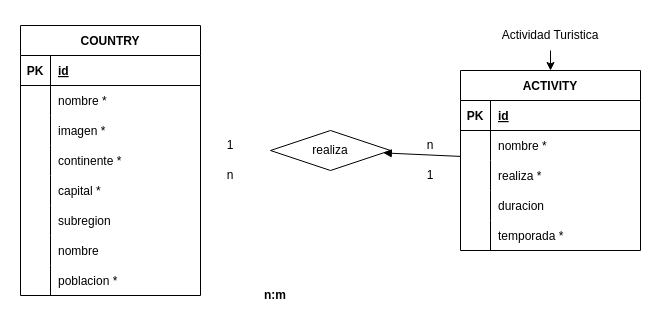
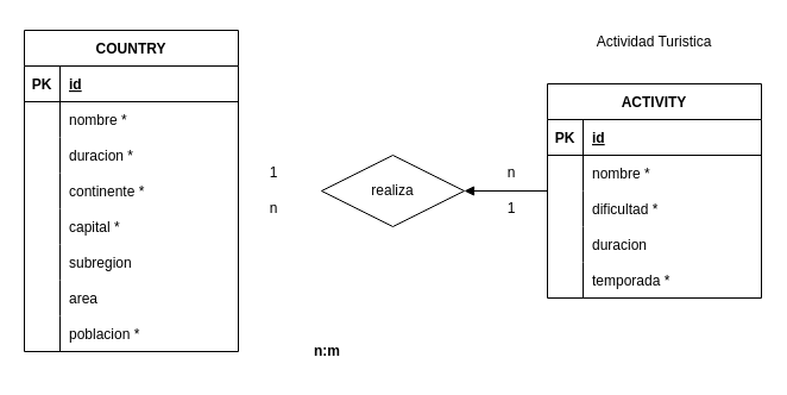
  <mxCell id="0" />
  <mxCell id="1" parent="0" />
  <mxCell id="2" value="COUNTRY" style="shape=table;startSize=30;container=1;collapsible=1;childLayout=tableLayout;fixedRows=1;rowLines=0;fontStyle=1;align=center;resizeLast=1;" vertex="1" parent="1"><mxGeometry x="20" y="25" width="180" height="270" as="geometry" /></mxCell>
  <mxCell id="3" value="" style="shape=tableRow;horizontal=0;startSize=0;swimlaneHead=0;swimlaneBody=0;fillColor=none;collapsible=0;dropTarget=0;points=[[0,0.5],[1,0.5]];portConstraint=eastwest;top=0;left=0;right=0;bottom=1;" vertex="1" parent="2"><mxGeometry y="30" width="180" height="30" as="geometry" /></mxCell>
  <mxCell id="4" value="PK" style="shape=partialRectangle;connectable=0;fillColor=none;top=0;left=0;bottom=0;right=0;fontStyle=1;overflow=hidden;" vertex="1" parent="3"><mxGeometry width="30" height="30" as="geometry"><mxRectangle width="30" height="30" as="alternateBounds" /></mxGeometry></mxCell>
  <mxCell id="5" value="id" style="shape=partialRectangle;connectable=0;fillColor=none;top=0;left=0;bottom=0;right=0;align=left;spacingLeft=6;fontStyle=5;overflow=hidden;" vertex="1" parent="3"><mxGeometry x="30" width="150" height="30" as="geometry"><mxRectangle width="150" height="30" as="alternateBounds" /></mxGeometry></mxCell>
  <mxCell id="6" value="" style="shape=tableRow;horizontal=0;startSize=0;swimlaneHead=0;swimlaneBody=0;fillColor=none;collapsible=0;dropTarget=0;points=[[0,0.5],[1,0.5]];portConstraint=eastwest;top=0;left=0;right=0;bottom=0;" vertex="1" parent="2"><mxGeometry y="60" width="180" height="30" as="geometry" /></mxCell>
  <mxCell id="7" value="" style="shape=partialRectangle;connectable=0;fillColor=none;top=0;left=0;bottom=0;right=0;editable=1;overflow=hidden;" vertex="1" parent="6"><mxGeometry width="30" height="30" as="geometry"><mxRectangle width="30" height="30" as="alternateBounds" /></mxGeometry></mxCell>
  <mxCell id="8" value="nombre *" style="shape=partialRectangle;connectable=0;fillColor=none;top=0;left=0;bottom=0;right=0;align=left;spacingLeft=6;overflow=hidden;" vertex="1" parent="6"><mxGeometry x="30" width="150" height="30" as="geometry"><mxRectangle width="150" height="30" as="alternateBounds" /></mxGeometry></mxCell>
  <mxCell id="9" value="" style="shape=tableRow;horizontal=0;startSize=0;swimlaneHead=0;swimlaneBody=0;fillColor=none;collapsible=0;dropTarget=0;points=[[0,0.5],[1,0.5]];portConstraint=eastwest;top=0;left=0;right=0;bottom=0;" vertex="1" parent="2"><mxGeometry y="90" width="180" height="30" as="geometry" /></mxCell>
  <mxCell id="10" value="" style="shape=partialRectangle;connectable=0;fillColor=none;top=0;left=0;bottom=0;right=0;editable=1;overflow=hidden;" vertex="1" parent="9"><mxGeometry width="30" height="30" as="geometry"><mxRectangle width="30" height="30" as="alternateBounds" /></mxGeometry></mxCell>
- <mxCell id="11" value="imagen *" style="shape=partialRectangle;connectable=0;fillColor=none;top=0;left=0;bottom=0;right=0;align=left;spacingLeft=6;overflow=hidden;" vertex="1" parent="9"><mxGeometry x="30" width="150" height="30" as="geometry"><mxRectangle width="150" height="30" as="alternateBounds" /></mxGeometry></mxCell>
+ <mxCell id="11" value="duracion *" style="shape=partialRectangle;connectable=0;fillColor=none;top=0;left=0;bottom=0;right=0;align=left;spacingLeft=6;overflow=hidden;" vertex="1" parent="9"><mxGeometry x="30" width="150" height="30" as="geometry"><mxRectangle width="150" height="30" as="alternateBounds" /></mxGeometry></mxCell>
  <mxCell id="12" value="" style="shape=tableRow;horizontal=0;startSize=0;swimlaneHead=0;swimlaneBody=0;fillColor=none;collapsible=0;dropTarget=0;points=[[0,0.5],[1,0.5]];portConstraint=eastwest;top=0;left=0;right=0;bottom=0;" vertex="1" parent="2"><mxGeometry y="120" width="180" height="30" as="geometry" /></mxCell>
  <mxCell id="13" value="" style="shape=partialRectangle;connectable=0;fillColor=none;top=0;left=0;bottom=0;right=0;editable=1;overflow=hidden;" vertex="1" parent="12"><mxGeometry width="30" height="30" as="geometry"><mxRectangle width="30" height="30" as="alternateBounds" /></mxGeometry></mxCell>
  <mxCell id="14" value="continente *" style="shape=partialRectangle;connectable=0;fillColor=none;top=0;left=0;bottom=0;right=0;align=left;spacingLeft=6;overflow=hidden;" vertex="1" parent="12"><mxGeometry x="30" width="150" height="30" as="geometry"><mxRectangle width="150" height="30" as="alternateBounds" /></mxGeometry></mxCell>
  <mxCell id="15" value="" style="shape=tableRow;horizontal=0;startSize=0;swimlaneHead=0;swimlaneBody=0;fillColor=none;collapsible=0;dropTarget=0;points=[[0,0.5],[1,0.5]];portConstraint=eastwest;top=0;left=0;right=0;bottom=0;" vertex="1" parent="2"><mxGeometry y="150" width="180" height="30" as="geometry" /></mxCell>
  <mxCell id="16" value="" style="shape=partialRectangle;connectable=0;fillColor=none;top=0;left=0;bottom=0;right=0;editable=1;overflow=hidden;" vertex="1" parent="15"><mxGeometry width="30" height="30" as="geometry"><mxRectangle width="30" height="30" as="alternateBounds" /></mxGeometry></mxCell>
  <mxCell id="17" value="capital *" style="shape=partialRectangle;connectable=0;fillColor=none;top=0;left=0;bottom=0;right=0;align=left;spacingLeft=6;overflow=hidden;" vertex="1" parent="15"><mxGeometry x="30" width="150" height="30" as="geometry"><mxRectangle width="150" height="30" as="alternateBounds" /></mxGeometry></mxCell>
  <mxCell id="18" value="" style="shape=tableRow;horizontal=0;startSize=0;swimlaneHead=0;swimlaneBody=0;fillColor=none;collapsible=0;dropTarget=0;points=[[0,0.5],[1,0.5]];portConstraint=eastwest;top=0;left=0;right=0;bottom=0;" vertex="1" parent="2"><mxGeometry y="180" width="180" height="30" as="geometry" /></mxCell>
  <mxCell id="19" value="" style="shape=partialRectangle;connectable=0;fillColor=none;top=0;left=0;bottom=0;right=0;editable=1;overflow=hidden;" vertex="1" parent="18"><mxGeometry width="30" height="30" as="geometry"><mxRectangle width="30" height="30" as="alternateBounds" /></mxGeometry></mxCell>
  <mxCell id="20" value="subregion" style="shape=partialRectangle;connectable=0;fillColor=none;top=0;left=0;bottom=0;right=0;align=left;spacingLeft=6;overflow=hidden;" vertex="1" parent="18"><mxGeometry x="30" width="150" height="30" as="geometry"><mxRectangle width="150" height="30" as="alternateBounds" /></mxGeometry></mxCell>
  <mxCell id="21" value="" style="shape=tableRow;horizontal=0;startSize=0;swimlaneHead=0;swimlaneBody=0;fillColor=none;collapsible=0;dropTarget=0;points=[[0,0.5],[1,0.5]];portConstraint=eastwest;top=0;left=0;right=0;bottom=0;" vertex="1" parent="2"><mxGeometry y="210" width="180" height="30" as="geometry" /></mxCell>
  <mxCell id="22" value="" style="shape=partialRectangle;connectable=0;fillColor=none;top=0;left=0;bottom=0;right=0;editable=1;overflow=hidden;" vertex="1" parent="21"><mxGeometry width="30" height="30" as="geometry"><mxRectangle width="30" height="30" as="alternateBounds" /></mxGeometry></mxCell>
- <mxCell id="23" value="nombre" style="shape=partialRectangle;connectable=0;fillColor=none;top=0;left=0;bottom=0;right=0;align=left;spacingLeft=6;overflow=hidden;" vertex="1" parent="21"><mxGeometry x="30" width="150" height="30" as="geometry"><mxRectangle width="150" height="30" as="alternateBounds" /></mxGeometry></mxCell>
+ <mxCell id="23" value="area" style="shape=partialRectangle;connectable=0;fillColor=none;top=0;left=0;bottom=0;right=0;align=left;spacingLeft=6;overflow=hidden;" vertex="1" parent="21"><mxGeometry x="30" width="150" height="30" as="geometry"><mxRectangle width="150" height="30" as="alternateBounds" /></mxGeometry></mxCell>
  <mxCell id="24" value="" style="shape=tableRow;horizontal=0;startSize=0;swimlaneHead=0;swimlaneBody=0;fillColor=none;collapsible=0;dropTarget=0;points=[[0,0.5],[1,0.5]];portConstraint=eastwest;top=0;left=0;right=0;bottom=0;" vertex="1" parent="2"><mxGeometry y="240" width="180" height="30" as="geometry" /></mxCell>
  <mxCell id="25" value="" style="shape=partialRectangle;connectable=0;fillColor=none;top=0;left=0;bottom=0;right=0;editable=1;overflow=hidden;" vertex="1" parent="24"><mxGeometry width="30" height="30" as="geometry"><mxRectangle width="30" height="30" as="alternateBounds" /></mxGeometry></mxCell>
  <mxCell id="26" value="poblacion *" style="shape=partialRectangle;connectable=0;fillColor=none;top=0;left=0;bottom=0;right=0;align=left;spacingLeft=6;overflow=hidden;" vertex="1" parent="24"><mxGeometry x="30" width="150" height="30" as="geometry"><mxRectangle width="150" height="30" as="alternateBounds" /></mxGeometry></mxCell>
  <mxCell id="27" value="ACTIVITY" style="shape=table;startSize=30;container=1;collapsible=1;childLayout=tableLayout;fixedRows=1;rowLines=0;fontStyle=1;align=center;resizeLast=1;" vertex="1" parent="1"><mxGeometry x="460" y="70" width="180" height="180" as="geometry" /></mxCell>
  <mxCell id="28" value="" style="shape=tableRow;horizontal=0;startSize=0;swimlaneHead=0;swimlaneBody=0;fillColor=none;collapsible=0;dropTarget=0;points=[[0,0.5],[1,0.5]];portConstraint=eastwest;top=0;left=0;right=0;bottom=1;" vertex="1" parent="27"><mxGeometry y="30" width="180" height="30" as="geometry" /></mxCell>
  <mxCell id="29" value="PK" style="shape=partialRectangle;connectable=0;fillColor=none;top=0;left=0;bottom=0;right=0;fontStyle=1;overflow=hidden;" vertex="1" parent="28"><mxGeometry width="30" height="30" as="geometry"><mxRectangle width="30" height="30" as="alternateBounds" /></mxGeometry></mxCell>
  <mxCell id="30" value="id" style="shape=partialRectangle;connectable=0;fillColor=none;top=0;left=0;bottom=0;right=0;align=left;spacingLeft=6;fontStyle=5;overflow=hidden;" vertex="1" parent="28"><mxGeometry x="30" width="150" height="30" as="geometry"><mxRectangle width="150" height="30" as="alternateBounds" /></mxGeometry></mxCell>
  <mxCell id="31" value="" style="shape=tableRow;horizontal=0;startSize=0;swimlaneHead=0;swimlaneBody=0;fillColor=none;collapsible=0;dropTarget=0;points=[[0,0.5],[1,0.5]];portConstraint=eastwest;top=0;left=0;right=0;bottom=0;" vertex="1" parent="27"><mxGeometry y="60" width="180" height="30" as="geometry" /></mxCell>
  <mxCell id="32" value="" style="shape=partialRectangle;connectable=0;fillColor=none;top=0;left=0;bottom=0;right=0;editable=1;overflow=hidden;" vertex="1" parent="31"><mxGeometry width="30" height="30" as="geometry"><mxRectangle width="30" height="30" as="alternateBounds" /></mxGeometry></mxCell>
  <mxCell id="33" value="nombre *" style="shape=partialRectangle;connectable=0;fillColor=none;top=0;left=0;bottom=0;right=0;align=left;spacingLeft=6;overflow=hidden;" vertex="1" parent="31"><mxGeometry x="30" width="150" height="30" as="geometry"><mxRectangle width="150" height="30" as="alternateBounds" /></mxGeometry></mxCell>
  <mxCell id="34" value="" style="shape=tableRow;horizontal=0;startSize=0;swimlaneHead=0;swimlaneBody=0;fillColor=none;collapsible=0;dropTarget=0;points=[[0,0.5],[1,0.5]];portConstraint=eastwest;top=0;left=0;right=0;bottom=0;" vertex="1" parent="27"><mxGeometry y="90" width="180" height="30" as="geometry" /></mxCell>
  <mxCell id="35" value="" style="shape=partialRectangle;connectable=0;fillColor=none;top=0;left=0;bottom=0;right=0;editable=1;overflow=hidden;" vertex="1" parent="34"><mxGeometry width="30" height="30" as="geometry"><mxRectangle width="30" height="30" as="alternateBounds" /></mxGeometry></mxCell>
- <mxCell id="36" value="realiza *" style="shape=partialRectangle;connectable=0;fillColor=none;top=0;left=0;bottom=0;right=0;align=left;spacingLeft=6;overflow=hidden;" vertex="1" parent="34"><mxGeometry x="30" width="150" height="30" as="geometry"><mxRectangle width="150" height="30" as="alternateBounds" /></mxGeometry></mxCell>
+ <mxCell id="36" value="dificultad *" style="shape=partialRectangle;connectable=0;fillColor=none;top=0;left=0;bottom=0;right=0;align=left;spacingLeft=6;overflow=hidden;" vertex="1" parent="34"><mxGeometry x="30" width="150" height="30" as="geometry"><mxRectangle width="150" height="30" as="alternateBounds" /></mxGeometry></mxCell>
  <mxCell id="37" value="" style="shape=tableRow;horizontal=0;startSize=0;swimlaneHead=0;swimlaneBody=0;fillColor=none;collapsible=0;dropTarget=0;points=[[0,0.5],[1,0.5]];portConstraint=eastwest;top=0;left=0;right=0;bottom=0;" vertex="1" parent="27"><mxGeometry y="120" width="180" height="30" as="geometry" /></mxCell>
  <mxCell id="38" value="" style="shape=partialRectangle;connectable=0;fillColor=none;top=0;left=0;bottom=0;right=0;editable=1;overflow=hidden;" vertex="1" parent="37"><mxGeometry width="30" height="30" as="geometry"><mxRectangle width="30" height="30" as="alternateBounds" /></mxGeometry></mxCell>
  <mxCell id="39" value="duracion" style="shape=partialRectangle;connectable=0;fillColor=none;top=0;left=0;bottom=0;right=0;align=left;spacingLeft=6;overflow=hidden;" vertex="1" parent="37"><mxGeometry x="30" width="150" height="30" as="geometry"><mxRectangle width="150" height="30" as="alternateBounds" /></mxGeometry></mxCell>
  <mxCell id="40" value="" style="shape=tableRow;horizontal=0;startSize=0;swimlaneHead=0;swimlaneBody=0;fillColor=none;collapsible=0;dropTarget=0;points=[[0,0.5],[1,0.5]];portConstraint=eastwest;top=0;left=0;right=0;bottom=0;" vertex="1" parent="27"><mxGeometry y="150" width="180" height="30" as="geometry" /></mxCell>
  <mxCell id="41" value="" style="shape=partialRectangle;connectable=0;fillColor=none;top=0;left=0;bottom=0;right=0;editable=1;overflow=hidden;" vertex="1" parent="40"><mxGeometry width="30" height="30" as="geometry"><mxRectangle width="30" height="30" as="alternateBounds" /></mxGeometry></mxCell>
  <mxCell id="42" value="temporada *" style="shape=partialRectangle;connectable=0;fillColor=none;top=0;left=0;bottom=0;right=0;align=left;spacingLeft=6;overflow=hidden;" vertex="1" parent="40"><mxGeometry x="30" width="150" height="30" as="geometry"><mxRectangle width="150" height="30" as="alternateBounds" /></mxGeometry></mxCell>
- <mxCell id="43" value="realiza" style="shape=rhombus;perimeter=rhombusPerimeter;whiteSpace=wrap;html=1;align=center;" vertex="1" parent="1"><mxGeometry x="270" y="130" width="120" height="40" as="geometry" /></mxCell>
+ <mxCell id="43" value="realiza" style="shape=rhombus;perimeter=rhombusPerimeter;whiteSpace=wrap;html=1;align=center;" vertex="1" parent="1"><mxGeometry x="270" y="130" width="120" height="60" as="geometry" /></mxCell>
  <mxCell id="44" value="Actividad Turistica" style="text;html=1;strokeColor=none;fillColor=none;align=center;verticalAlign=middle;whiteSpace=wrap;rounded=0;" vertex="1" parent="1"><mxGeometry x="475" y="20" width="150" height="30" as="geometry" /></mxCell>
- <mxCell id="45" value="" style="endArrow=classic;html=1;rounded=0;" edge="1" parent="1" source="44" target="27"><mxGeometry width="50" height="50" relative="1" as="geometry"><mxPoint x="350" y="230" as="sourcePoint" /><mxPoint x="400" y="180" as="targetPoint" /></mxGeometry></mxCell>
  <mxCell id="46" value="" style="endArrow=block;html=1;rounded=0;" edge="1" parent="1" source="27" target="43"><mxGeometry relative="1" as="geometry"><mxPoint x="250" y="160" as="sourcePoint" /><mxPoint x="410" y="160" as="targetPoint" /></mxGeometry></mxCell>
  <mxCell id="47" value="1" style="text;html=1;strokeColor=none;fillColor=none;align=center;verticalAlign=middle;whiteSpace=wrap;rounded=0;" vertex="1" parent="1"><mxGeometry x="200" y="130" width="60" height="30" as="geometry" /></mxCell>
  <mxCell id="48" value="n" style="text;html=1;strokeColor=none;fillColor=none;align=center;verticalAlign=middle;whiteSpace=wrap;rounded=0;" vertex="1" parent="1"><mxGeometry x="200" y="160" width="60" height="30" as="geometry" /></mxCell>
  <mxCell id="49" value="1" style="text;html=1;strokeColor=none;fillColor=none;align=center;verticalAlign=middle;whiteSpace=wrap;rounded=0;" vertex="1" parent="1"><mxGeometry x="400" y="160" width="60" height="30" as="geometry" /></mxCell>
  <mxCell id="50" value="n" style="text;html=1;strokeColor=none;fillColor=none;align=center;verticalAlign=middle;whiteSpace=wrap;rounded=0;" vertex="1" parent="1"><mxGeometry x="400" y="130" width="60" height="30" as="geometry" /></mxCell>
  <mxCell id="51" value="n:m" style="text;html=1;strokeColor=none;fillColor=none;align=center;verticalAlign=middle;whiteSpace=wrap;rounded=0;fontStyle=1" vertex="1" parent="1"><mxGeometry x="245" y="280" width="60" height="30" as="geometry" /></mxCell>
